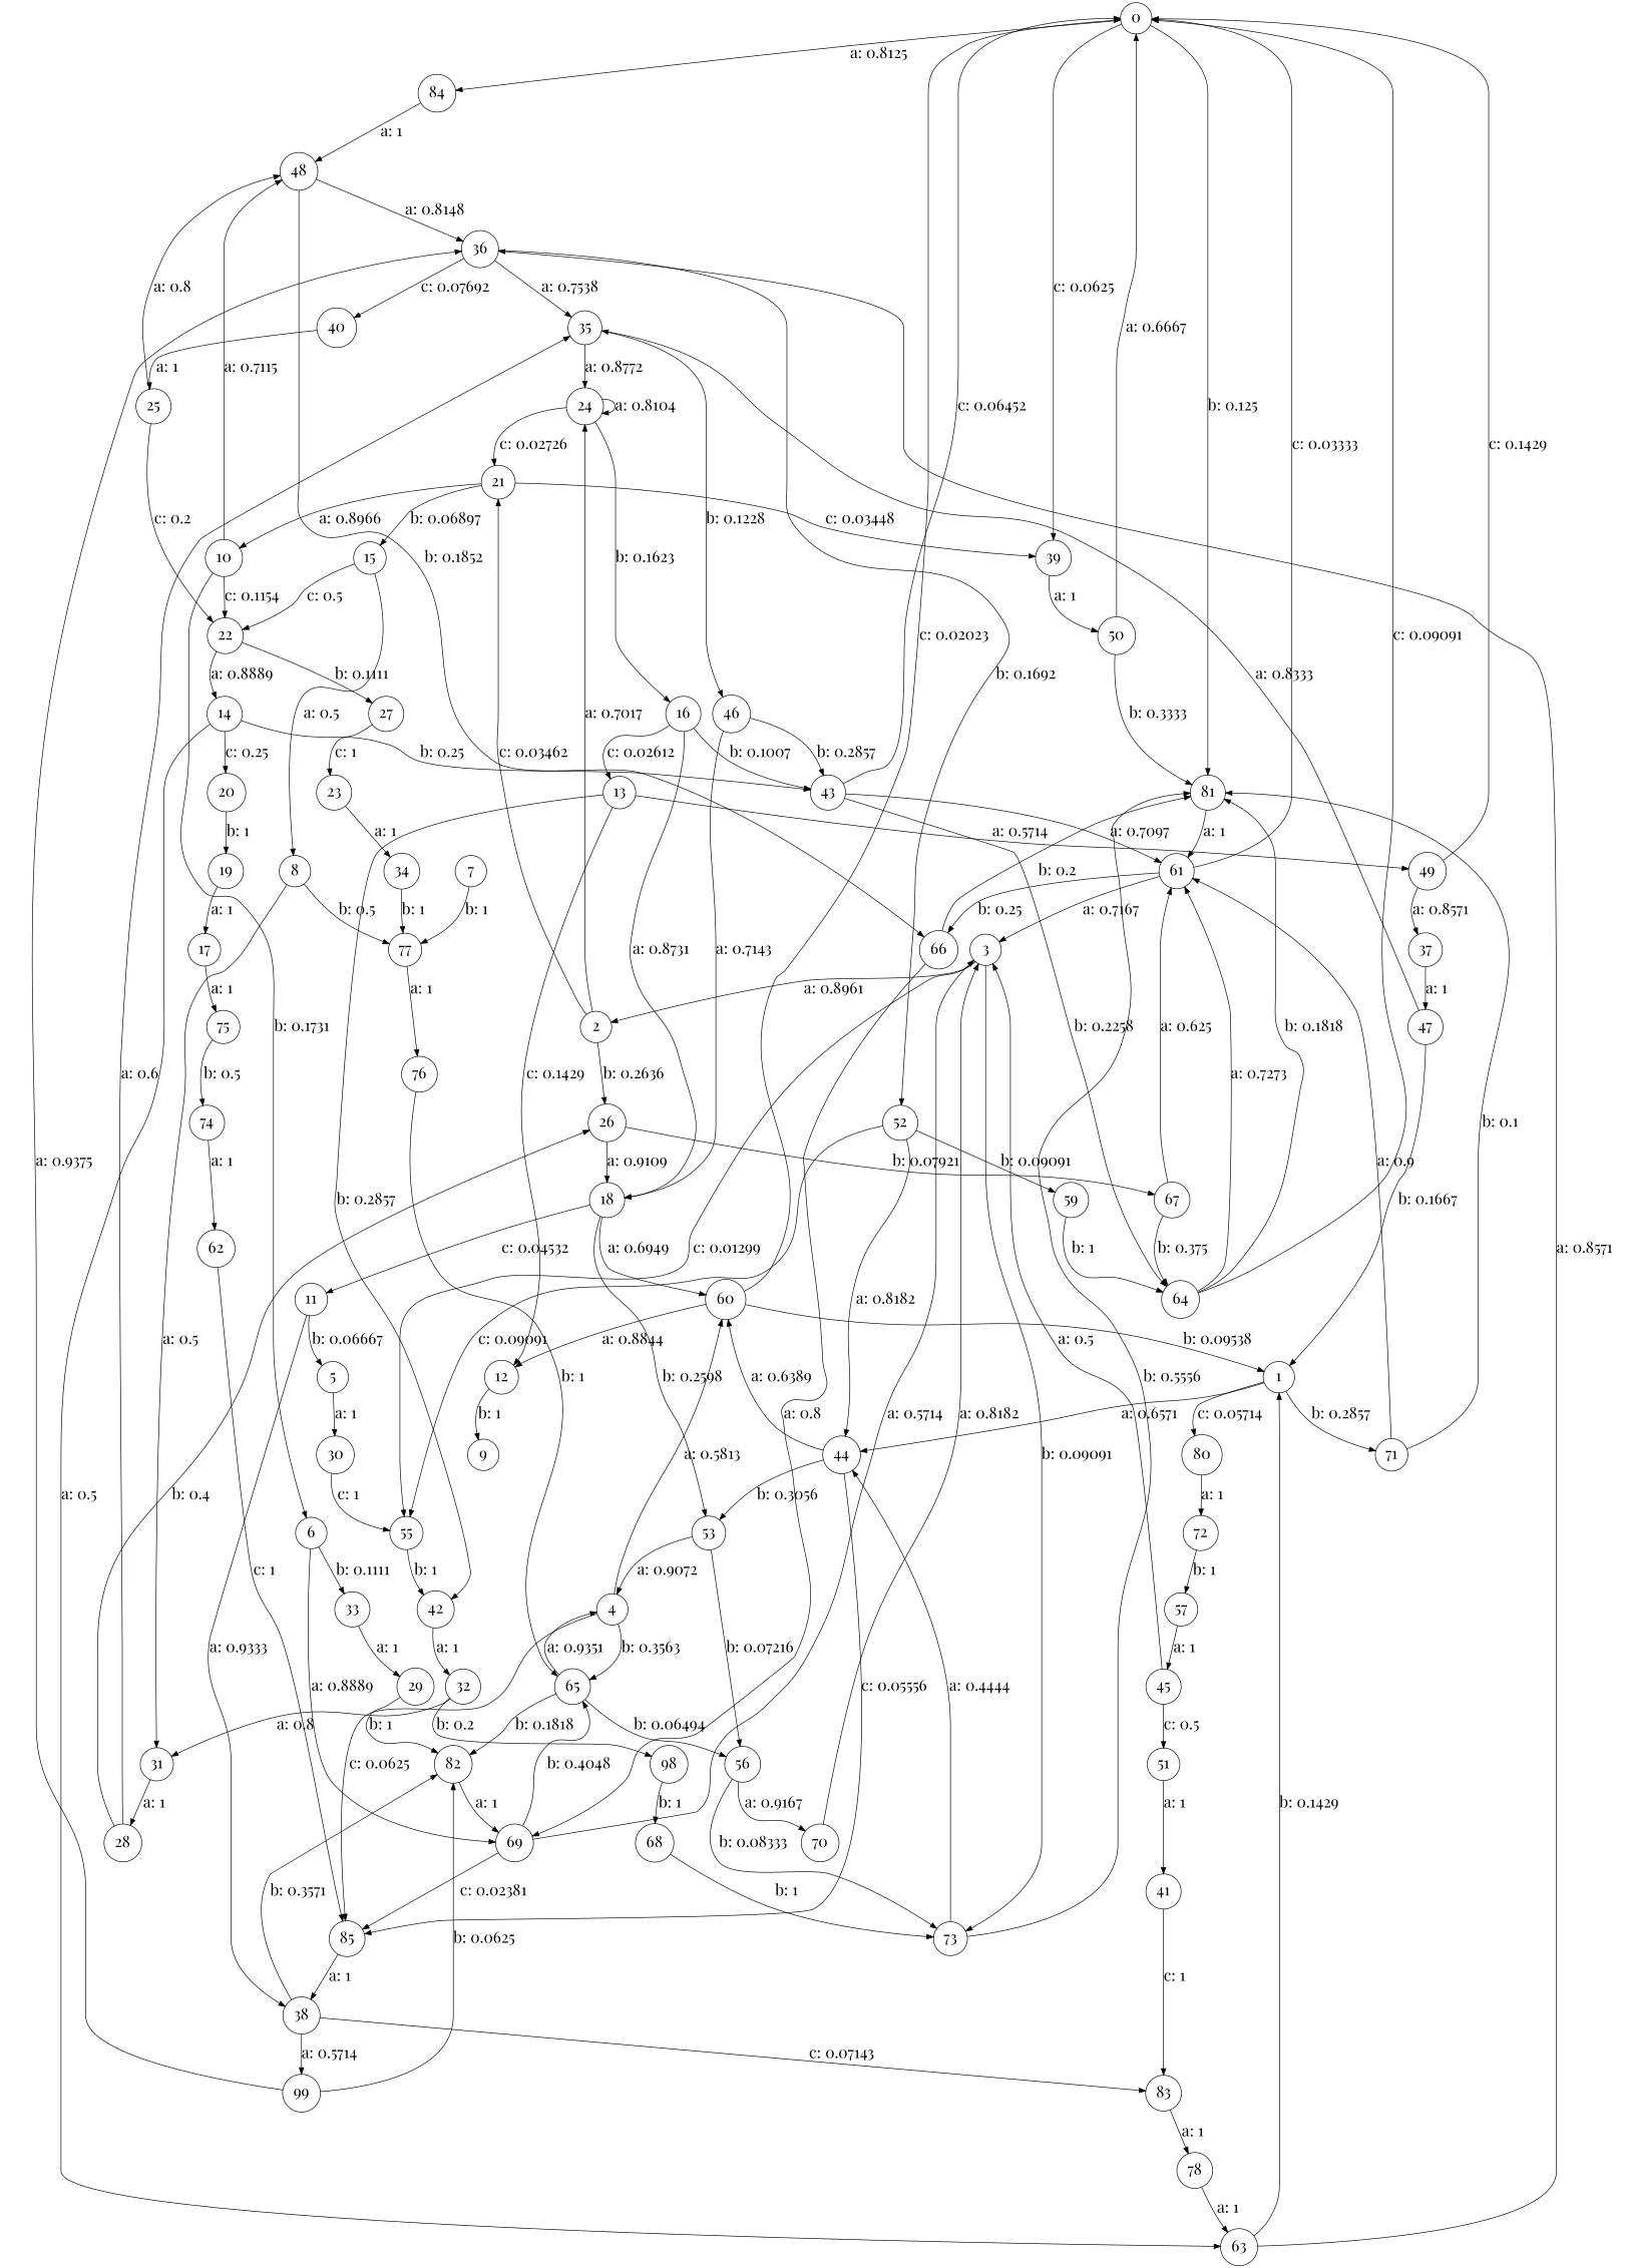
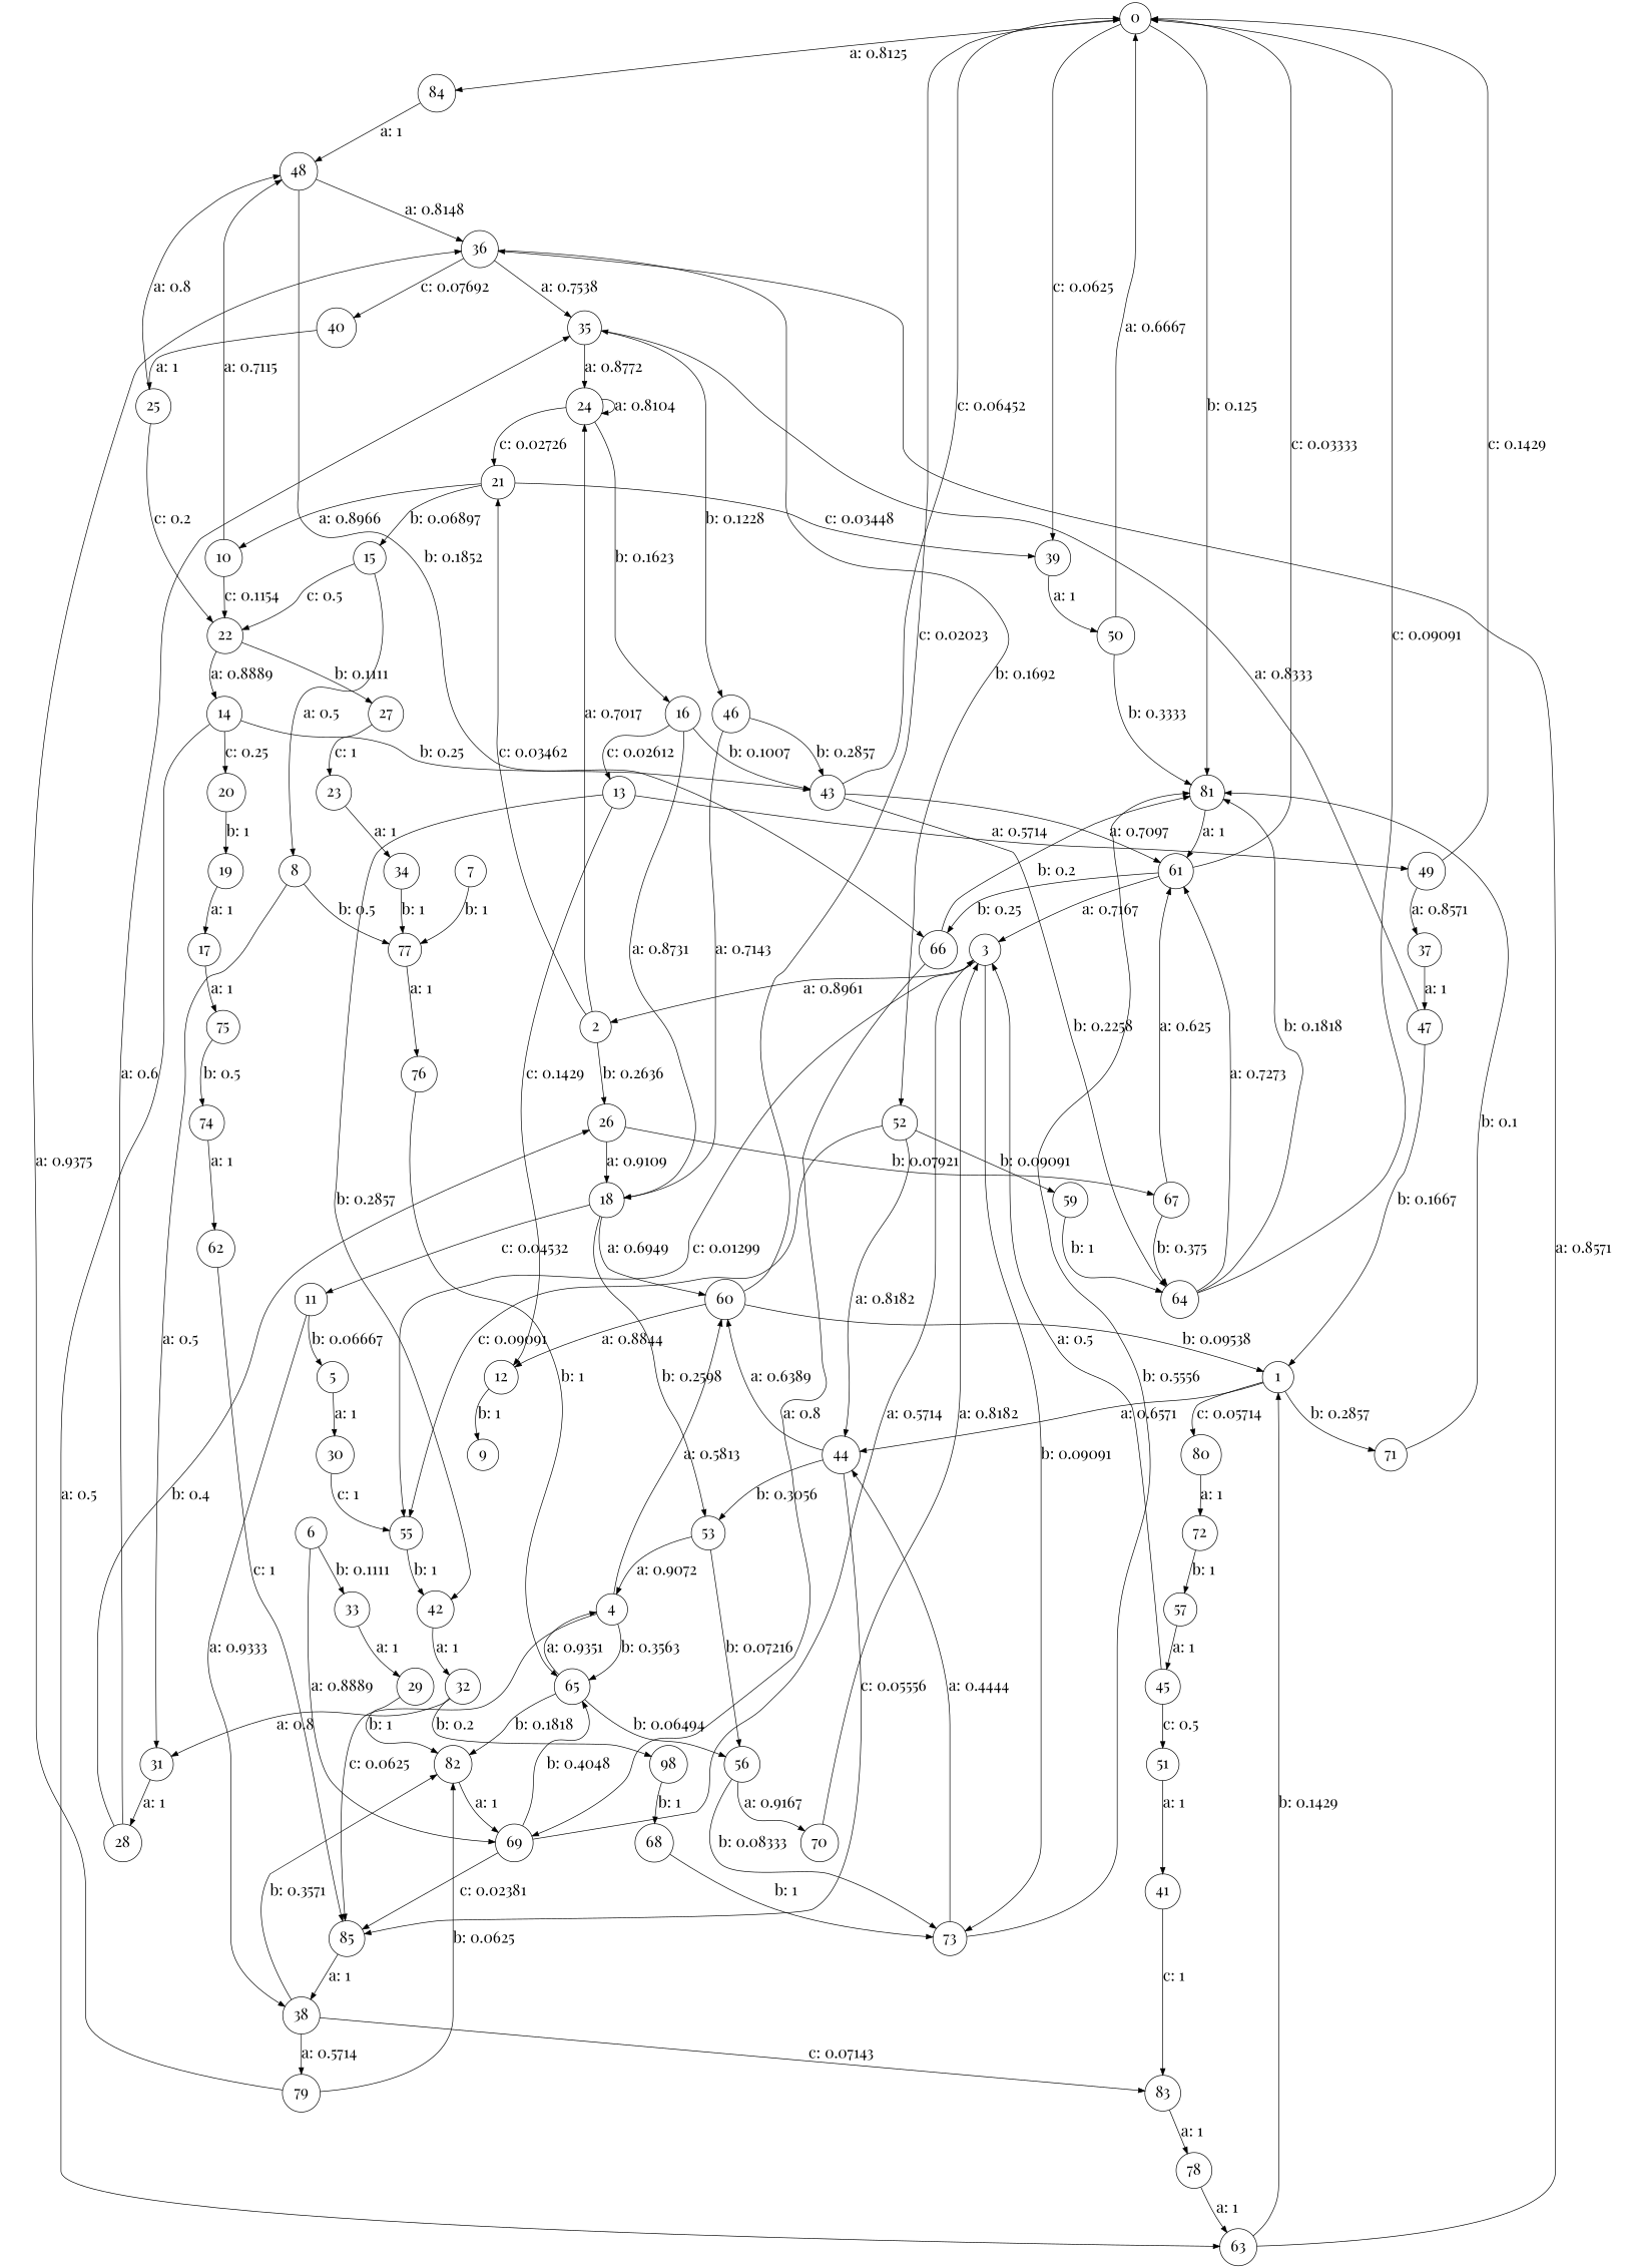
  digraph {
    fontname="Playfair Display"
    node [fontname="Playfair Display" fontsize=24 shape=circle]
    edge [fontname="Playfair Display" fontsize=24]
    0
    84
    81
    39
    48
    61
    50
    36
    66
    3
    1
    44
    71
    80
    60
    85
    53
    72
    12
    38
    4
    56
    57
    2
    24
    26
    21
    16
    18
    67
    10
    15
    13
    43
    11
    64
    6
    22
    8
    73
    55
    42
    32
    65
    82
    70
-   79 [label=99]
+   79
    83
    5
    30
    69
    33
    29
    7
    77
    76
    31
    28
    35
    14
    27
    52
    40
    63
    20
    23
    78
    9
    49
    37
    47
    n72 [label=98]
    19
    17
    75
    74
    62
    34
    25
    46
    68
    59
    41
    45
    51
    0 -> 84 [label="a: 0.8125   "]
    0 -> 81 [label="b: 0.125    "]
    0 -> 39 [label="c: 0.0625   "]
    84 -> 48 [label="a: 1        "]
    81 -> 61 [label="a: 1        "]
    39 -> 50 [label="a: 1        "]
    48 -> 36 [label="a: 0.8148   "]
    48 -> 66 [label="b: 0.1852   "]
    61 -> 0 [label="c: 0.03333  "]
    61 -> 66 [label="b: 0.25     "]
    61 -> 3 [label="a: 0.7167   "]
    50 -> 0 [label="a: 0.6667   "]
    50 -> 81 [label="b: 0.3333   "]
    36 -> 35 [label="a: 0.7538   "]
    36 -> 52 [label="b: 0.1692   "]
    36 -> 40 [label="c: 0.07692  "]
    66 -> 81 [label="b: 0.2      "]
    66 -> 69 [label="a: 0.8      "]
    3 -> 2 [label="a: 0.8961   "]
    3 -> 73 [label="b: 0.09091  "]
    3 -> 55 [label="c: 0.01299  "]
    1 -> 44 [label="a: 0.6571   "]
    1 -> 71 [label="b: 0.2857   "]
    1 -> 80 [label="c: 0.05714  "]
    44 -> 60 [label="a: 0.6389   "]
    44 -> 85 [label="c: 0.05556  "]
    44 -> 53 [label="b: 0.3056   "]
    71 -> 81 [label="b: 0.1      "]
-   71 -> 61 [label="a: 0.9      "]
    80 -> 72 [label="a: 1        "]
    60 -> 0 [label="c: 0.02023  "]
    60 -> 1 [label="b: 0.09538  "]
    60 -> 12 [label="a: 0.8844   "]
    85 -> 38 [label="a: 1        "]
    53 -> 4 [label="a: 0.9072   "]
    53 -> 56 [label="b: 0.07216  "]
    72 -> 57 [label="b: 1        "]
    12 -> 9 [label="b: 1        "]
    38 -> 82 [label="b: 0.3571   "]
    38 -> 79 [label="a: 0.5714   "]
    38 -> 83 [label="c: 0.07143  "]
    4 -> 60 [label="a: 0.5813   "]
    4 -> 85 [label="c: 0.0625   "]
    4 -> 65 [label="b: 0.3563   "]
    56 -> 73 [label="b: 0.08333  "]
    56 -> 70 [label="a: 0.9167   "]
    57 -> 45 [label="a: 1        "]
    2 -> 24 [label="a: 0.7017   "]
    2 -> 26 [label="b: 0.2636   "]
    2 -> 21 [label="c: 0.03462  "]
    24 -> 24 [label="a: 0.8104   "]
    24 -> 21 [label="c: 0.02726  "]
    24 -> 16 [label="b: 0.1623   "]
    26 -> 18 [label="a: 0.9109   "]
    26 -> 67 [label="b: 0.07921  "]
    21 -> 39 [label="c: 0.03448  "]
    21 -> 10 [label="a: 0.8966   "]
    21 -> 15 [label="b: 0.06897  "]
    16 -> 18 [label="a: 0.8731   "]
    16 -> 13 [label="c: 0.02612  "]
    16 -> 43 [label="b: 0.1007   "]
    18 -> 60 [label="a: 0.6949   "]
    18 -> 53 [label="b: 0.2598   "]
    18 -> 11 [label="c: 0.04532  "]
    67 -> 61 [label="a: 0.625    "]
    67 -> 64 [label="b: 0.375    "]
    10 -> 48 [label="a: 0.7115   "]
-   10 -> 6 [label="b: 0.1731   "]
    10 -> 22 [label="c: 0.1154   "]
    15 -> 22 [label="c: 0.5      "]
    15 -> 8 [label="a: 0.5      "]
    13 -> 12 [label="c: 0.1429   "]
    13 -> 42 [label="b: 0.2857   "]
    13 -> 49 [label="a: 0.5714   "]
    43 -> 0 [label="c: 0.06452  "]
    43 -> 61 [label="a: 0.7097   "]
    43 -> 64 [label="b: 0.2258   "]
    11 -> 38 [label="a: 0.9333   "]
    11 -> 5 [label="b: 0.06667  "]
    64 -> 0 [label="c: 0.09091  "]
    64 -> 81 [label="b: 0.1818   "]
    64 -> 61 [label="a: 0.7273   "]
    6 -> 69 [label="a: 0.8889   "]
    6 -> 33 [label="b: 0.1111   "]
    22 -> 14 [label="a: 0.8889   "]
    22 -> 27 [label="b: 0.1111   "]
    8 -> 77 [label="b: 0.5      "]
    8 -> 31 [label="a: 0.5      "]
    73 -> 81 [label="b: 0.5556   "]
    73 -> 44 [label="a: 0.4444   "]
    55 -> 42 [label="b: 1        "]
    42 -> 32 [label="a: 1        "]
    32 -> 31 [label="a: 0.8      "]
    32 -> n72 [label="b: 0.2      "]
    65 -> 4 [label="a: 0.9351   "]
    65 -> 56 [label="b: 0.06494  "]
    65 -> 82 [label="b: 0.1818   "]
    82 -> 69 [label="a: 1        "]
    70 -> 3 [label="a: 0.8182   "]
    79 -> 36 [label="a: 0.9375   "]
    79 -> 82 [label="b: 0.0625   "]
    83 -> 78 [label="a: 1        "]
    5 -> 30 [label="a: 1        "]
    30 -> 55 [label="c: 1        "]
    69 -> 3 [label="a: 0.5714   "]
    69 -> 85 [label="c: 0.02381  "]
    69 -> 65 [label="b: 0.4048   "]
    33 -> 29 [label="a: 1        "]
    29 -> 82 [label="b: 1        "]
    7 -> 77 [label="b: 1        "]
    77 -> 76 [label="a: 1        "]
    76 -> 65 [label="b: 1        "]
    31 -> 28 [label="a: 1        "]
    28 -> 26 [label="b: 0.4      "]
    28 -> 35 [label="a: 0.6      "]
    35 -> 24 [label="a: 0.8772   "]
    35 -> 46 [label="b: 0.1228   "]
    14 -> 43 [label="b: 0.25     "]
    14 -> 63 [label="a: 0.5      "]
    14 -> 20 [label="c: 0.25     "]
    27 -> 23 [label="c: 1        "]
    52 -> 44 [label="a: 0.8182   "]
    52 -> 55 [label="c: 0.09091  "]
    52 -> 59 [label="b: 0.09091  "]
    40 -> 25 [label="a: 1        "]
    63 -> 36 [label="a: 0.8571   "]
    63 -> 1 [label="b: 0.1429   "]
    20 -> 19 [label="b: 1        "]
    23 -> 34 [label="a: 1        "]
    78 -> 63 [label="a: 1        "]
    49 -> 0 [label="c: 0.1429   "]
    49 -> 37 [label="a: 0.8571   "]
    37 -> 47 [label="a: 1        "]
    47 -> 1 [label="b: 0.1667   "]
    47 -> 35 [label="a: 0.8333   "]
    n72 -> 68 [label="b: 1        "]
    19 -> 17 [label="a: 1        "]
    17 -> 75 [label="a: 1        "]
    75 -> 74 [label="b: 0.5      "]
    74 -> 62 [label="a: 1        "]
    62 -> 85 [label="c: 1        "]
    34 -> 77 [label="b: 1        "]
    25 -> 48 [label="a: 0.8      "]
    25 -> 22 [label="c: 0.2      "]
    46 -> 18 [label="a: 0.7143   "]
    46 -> 43 [label="b: 0.2857   "]
    68 -> 73 [label="b: 1        "]
    59 -> 64 [label="b: 1        "]
    41 -> 83 [label="c: 1        "]
    45 -> 3 [label="a: 0.5      "]
    45 -> 51 [label="c: 0.5      "]
    51 -> 41 [label="a: 1        "]
  }
